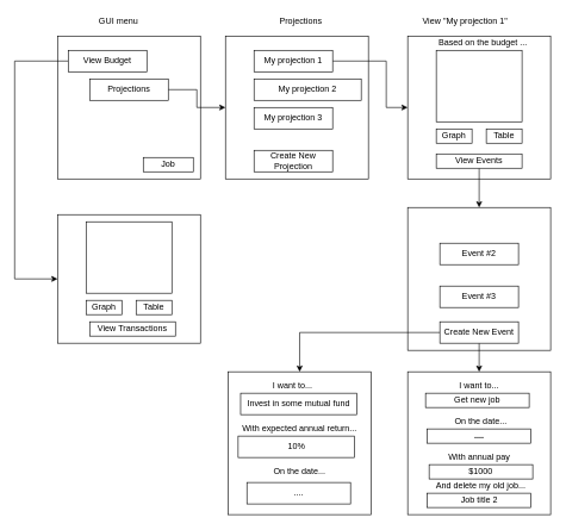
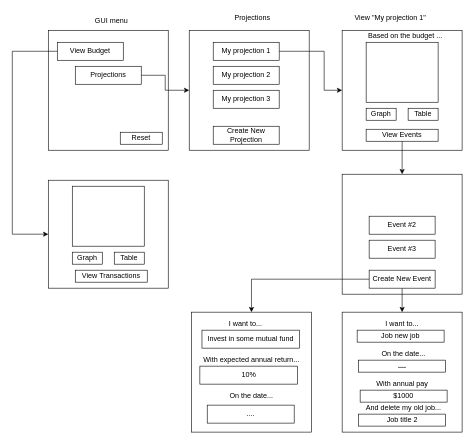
  <mxCell id="0" />
  <mxCell id="1" parent="0" />
  <mxCell id="2" value="" style="whiteSpace=wrap;html=1;aspect=fixed;" parent="1" vertex="1"><mxGeometry x="315" y="50" width="200" height="200" as="geometry" /></mxCell>
  <mxCell id="3" value="" style="whiteSpace=wrap;html=1;aspect=fixed;" parent="1" vertex="1"><mxGeometry x="80" y="50" width="200" height="200" as="geometry" /></mxCell>
- <mxCell id="4" value="Job" style="rounded=0;whiteSpace=wrap;html=1;" parent="1" vertex="1"><mxGeometry x="200" y="220" width="70" height="20" as="geometry" /></mxCell>
+ <mxCell id="4" value="Reset" style="rounded=0;whiteSpace=wrap;html=1;" parent="1" vertex="1"><mxGeometry x="200" y="220" width="70" height="20" as="geometry" /></mxCell>
  <mxCell id="5" value="" style="edgeStyle=orthogonalEdgeStyle;rounded=0;orthogonalLoop=1;jettySize=auto;html=1;" parent="1" source="6" target="14" edge="1"><mxGeometry relative="1" as="geometry"><Array as="points"><mxPoint x="20" y="85" /><mxPoint x="20" y="390" /></Array></mxGeometry></mxCell>
  <mxCell id="6" value="View Budget" style="rounded=0;whiteSpace=wrap;html=1;" parent="1" vertex="1"><mxGeometry x="95" y="70" width="110" height="30" as="geometry" /></mxCell>
  <mxCell id="7" value="" style="edgeStyle=orthogonalEdgeStyle;rounded=0;orthogonalLoop=1;jettySize=auto;html=1;" parent="1" source="8" target="2" edge="1"><mxGeometry relative="1" as="geometry" /></mxCell>
  <mxCell id="8" value="Projections" style="rounded=0;whiteSpace=wrap;html=1;" parent="1" vertex="1"><mxGeometry x="125" y="110" width="110" height="30" as="geometry" /></mxCell>
  <mxCell id="9" value="" style="edgeStyle=orthogonalEdgeStyle;rounded=0;orthogonalLoop=1;jettySize=auto;html=1;" parent="1" source="10" target="16" edge="1"><mxGeometry relative="1" as="geometry"><Array as="points"><mxPoint x="540" y="85" /><mxPoint x="540" y="150" /></Array></mxGeometry></mxCell>
  <mxCell id="10" value="My projection 1" style="rounded=0;whiteSpace=wrap;html=1;" parent="1" vertex="1"><mxGeometry x="355" y="70" width="110" height="30" as="geometry" /></mxCell>
- <mxCell id="11" value="My projection 2" style="rounded=0;whiteSpace=wrap;html=1;" parent="1" vertex="1"><mxGeometry x="355" y="110" width="150" height="30" as="geometry" /></mxCell>
+ <mxCell id="11" value="My projection 2" style="rounded=0;whiteSpace=wrap;html=1;" parent="1" vertex="1"><mxGeometry x="355" y="110" width="110" height="30" as="geometry" /></mxCell>
  <mxCell id="12" value="My projection 3" style="rounded=0;whiteSpace=wrap;html=1;" parent="1" vertex="1"><mxGeometry x="355" y="150" width="110" height="30" as="geometry" /></mxCell>
  <mxCell id="13" value="Create New Projection" style="rounded=0;whiteSpace=wrap;html=1;" parent="1" vertex="1"><mxGeometry x="355" y="210" width="110" height="30" as="geometry" /></mxCell>
  <mxCell id="14" value="" style="rounded=0;whiteSpace=wrap;html=1;" parent="1" vertex="1"><mxGeometry x="80" y="300" width="200" height="180" as="geometry" /></mxCell>
- <mxCell id="15" value="GUI menu" style="text;html=1;align=center;verticalAlign=middle;resizable=0;points=[];autosize=1;strokeColor=none;" parent="1" vertex="1"><mxGeometry x="130" y="20" width="70" height="20" as="geometry" /></mxCell>
+ <mxCell id="15" value="GUI menu" style="text;html=1;align=center;verticalAlign=middle;resizable=0;points=[];autosize=1;strokeColor=none;" parent="1" vertex="1"><mxGeometry x="150" y="25" width="70" height="20" as="geometry" /></mxCell>
  <mxCell id="16" value="" style="whiteSpace=wrap;html=1;aspect=fixed;" parent="1" vertex="1"><mxGeometry x="570" y="50" width="200" height="200" as="geometry" /></mxCell>
  <mxCell id="17" value="Projections" style="text;html=1;align=center;verticalAlign=middle;resizable=0;points=[];autosize=1;strokeColor=none;" parent="1" vertex="1"><mxGeometry x="385" y="20" width="70" height="20" as="geometry" /></mxCell>
  <mxCell id="18" value="View &quot;My projection 1&quot;" style="text;html=1;align=center;verticalAlign=middle;resizable=0;points=[];autosize=1;strokeColor=none;" parent="1" vertex="1"><mxGeometry x="585" y="20" width="130" height="20" as="geometry" /></mxCell>
  <mxCell id="19" value="" style="rounded=0;whiteSpace=wrap;html=1;" parent="1" vertex="1"><mxGeometry x="610" y="70" width="120" height="100" as="geometry" /></mxCell>
  <mxCell id="20" value="Graph" style="rounded=0;whiteSpace=wrap;html=1;" parent="1" vertex="1"><mxGeometry x="610" y="180" width="50" height="20" as="geometry" /></mxCell>
  <mxCell id="21" value="Table" style="rounded=0;whiteSpace=wrap;html=1;" parent="1" vertex="1"><mxGeometry x="680" y="180" width="50" height="20" as="geometry" /></mxCell>
  <mxCell id="22" value="" style="edgeStyle=orthogonalEdgeStyle;rounded=0;orthogonalLoop=1;jettySize=auto;html=1;" parent="1" source="23" target="24" edge="1"><mxGeometry relative="1" as="geometry" /></mxCell>
  <mxCell id="23" value="View Events" style="rounded=0;whiteSpace=wrap;html=1;" parent="1" vertex="1"><mxGeometry x="610" y="215" width="120" height="20" as="geometry" /></mxCell>
  <mxCell id="24" value="" style="whiteSpace=wrap;html=1;aspect=fixed;" parent="1" vertex="1"><mxGeometry x="570" y="290" width="200" height="200" as="geometry" /></mxCell>
- <mxCell id="25" value="Event #2" style="rounded=0;whiteSpace=wrap;html=1;" parent="1" vertex="1"><mxGeometry x="615" y="340" width="110" height="30" as="geometry" /></mxCell>
+ <mxCell id="25" value="Event #2" style="rounded=0;whiteSpace=wrap;html=1;" parent="1" vertex="1"><mxGeometry x="615" y="360" width="110" height="30" as="geometry" /></mxCell>
  <mxCell id="26" value="Event #3" style="rounded=0;whiteSpace=wrap;html=1;" parent="1" vertex="1"><mxGeometry x="615" y="400" width="110" height="30" as="geometry" /></mxCell>
  <mxCell id="27" value="" style="edgeStyle=orthogonalEdgeStyle;rounded=0;orthogonalLoop=1;jettySize=auto;html=1;" parent="1" source="29" target="34" edge="1"><mxGeometry relative="1" as="geometry" /></mxCell>
  <mxCell id="28" value="" style="edgeStyle=orthogonalEdgeStyle;rounded=0;orthogonalLoop=1;jettySize=auto;html=1;" parent="1" source="29" target="39" edge="1"><mxGeometry relative="1" as="geometry" /></mxCell>
  <mxCell id="29" value="Create New Event" style="rounded=0;whiteSpace=wrap;html=1;" parent="1" vertex="1"><mxGeometry x="615" y="450" width="110" height="30" as="geometry" /></mxCell>
  <mxCell id="30" value="" style="rounded=0;whiteSpace=wrap;html=1;" parent="1" vertex="1"><mxGeometry x="120" y="310" width="120" height="100" as="geometry" /></mxCell>
  <mxCell id="31" value="Graph" style="rounded=0;whiteSpace=wrap;html=1;" parent="1" vertex="1"><mxGeometry x="120" y="420" width="50" height="20" as="geometry" /></mxCell>
  <mxCell id="32" value="Table" style="rounded=0;whiteSpace=wrap;html=1;" parent="1" vertex="1"><mxGeometry x="190" y="420" width="50" height="20" as="geometry" /></mxCell>
  <mxCell id="33" value="View Transactions" style="rounded=0;whiteSpace=wrap;html=1;" parent="1" vertex="1"><mxGeometry x="125" y="450" width="120" height="20" as="geometry" /></mxCell>
  <mxCell id="34" value="" style="whiteSpace=wrap;html=1;aspect=fixed;" parent="1" vertex="1"><mxGeometry x="570" y="520" width="200" height="200" as="geometry" /></mxCell>
  <mxCell id="35" value="I want to..." style="text;html=1;strokeColor=none;fillColor=none;align=center;verticalAlign=middle;whiteSpace=wrap;rounded=0;" parent="1" vertex="1"><mxGeometry x="635" y="530" width="70" height="20" as="geometry" /></mxCell>
- <mxCell id="36" value="Get new job" style="rounded=0;whiteSpace=wrap;html=1;" parent="1" vertex="1"><mxGeometry x="595" y="550" width="145" height="20" as="geometry" /></mxCell>
+ <mxCell id="36" value="Job new job" style="rounded=0;whiteSpace=wrap;html=1;" parent="1" vertex="1"><mxGeometry x="595" y="550" width="145" height="20" as="geometry" /></mxCell>
  <mxCell id="37" value="On the date..." style="text;html=1;strokeColor=none;fillColor=none;align=center;verticalAlign=middle;whiteSpace=wrap;rounded=0;" parent="1" vertex="1"><mxGeometry x="615" y="580" width="115" height="20" as="geometry" /></mxCell>
  <mxCell id="38" value="...." style="rounded=0;whiteSpace=wrap;html=1;fontStyle=1" parent="1" vertex="1"><mxGeometry x="597.5" y="600" width="145" height="20" as="geometry" /></mxCell>
  <mxCell id="39" value="" style="whiteSpace=wrap;html=1;aspect=fixed;" parent="1" vertex="1"><mxGeometry x="318.75" y="520" width="200" height="200" as="geometry" /></mxCell>
  <mxCell id="40" value="I want to..." style="text;html=1;strokeColor=none;fillColor=none;align=center;verticalAlign=middle;whiteSpace=wrap;rounded=0;" parent="1" vertex="1"><mxGeometry x="373.75" y="530" width="70" height="20" as="geometry" /></mxCell>
  <mxCell id="41" value="Invest in some mutual fund" style="rounded=0;whiteSpace=wrap;html=1;" parent="1" vertex="1"><mxGeometry x="336.25" y="550" width="162.5" height="30" as="geometry" /></mxCell>
  <mxCell id="42" value="With expected annual return..." style="text;html=1;strokeColor=none;fillColor=none;align=center;verticalAlign=middle;whiteSpace=wrap;rounded=0;" parent="1" vertex="1"><mxGeometry x="308.75" y="590" width="220" height="20" as="geometry" /></mxCell>
  <mxCell id="43" value="10%" style="rounded=0;whiteSpace=wrap;html=1;" parent="1" vertex="1"><mxGeometry x="332.75" y="610" width="162.5" height="30" as="geometry" /></mxCell>
  <mxCell id="44" value="On the date..." style="text;html=1;strokeColor=none;fillColor=none;align=center;verticalAlign=middle;whiteSpace=wrap;rounded=0;" parent="1" vertex="1"><mxGeometry x="308.75" y="650" width="220" height="20" as="geometry" /></mxCell>
  <mxCell id="45" value="...." style="rounded=0;whiteSpace=wrap;html=1;" parent="1" vertex="1"><mxGeometry x="345" y="675" width="145" height="30" as="geometry" /></mxCell>
  <mxCell id="46" value="And delete my old job..." style="text;html=1;strokeColor=none;fillColor=none;align=center;verticalAlign=middle;whiteSpace=wrap;rounded=0;" parent="1" vertex="1"><mxGeometry x="595" y="670" width="155" height="20" as="geometry" /></mxCell>
  <mxCell id="47" value="Job title 2" style="rounded=0;whiteSpace=wrap;html=1;" parent="1" vertex="1"><mxGeometry x="597.5" y="690" width="145" height="20" as="geometry" /></mxCell>
  <mxCell id="48" value="With annual pay" style="text;html=1;strokeColor=none;fillColor=none;align=center;verticalAlign=middle;whiteSpace=wrap;rounded=0;" parent="1" vertex="1"><mxGeometry x="612.5" y="630" width="115" height="20" as="geometry" /></mxCell>
  <mxCell id="49" value="&lt;span style=&quot;font-weight: normal&quot;&gt;$1000&lt;/span&gt;" style="rounded=0;whiteSpace=wrap;html=1;fontStyle=1" parent="1" vertex="1"><mxGeometry x="600" y="650" width="145" height="20" as="geometry" /></mxCell>
  <mxCell id="50" value="Based on the budget ..." style="text;html=1;align=center;verticalAlign=middle;resizable=0;points=[];autosize=1;strokeColor=none;fillColor=none;" vertex="1" parent="1"><mxGeometry x="605" y="50" width="140" height="20" as="geometry" /></mxCell>
